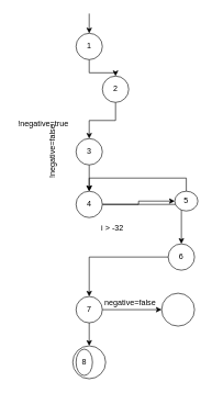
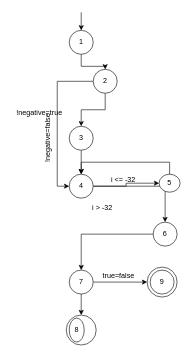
  <mxCell id="0" />
  <mxCell id="1" parent="0" />
  <mxCell id="2" value="" style="ellipse;whiteSpace=wrap;html=1;aspect=fixed;" vertex="1" parent="1"><mxGeometry x="245" y="445" width="50" height="50" as="geometry" /></mxCell>
  <mxCell id="3" value="" style="ellipse;whiteSpace=wrap;html=1;aspect=fixed;" vertex="1" parent="1"><mxGeometry x="110" y="525" width="50" height="50" as="geometry" /></mxCell>
  <mxCell id="4" style="edgeStyle=orthogonalEdgeStyle;rounded=0;orthogonalLoop=1;jettySize=auto;html=1;exitX=1;exitY=0.5;exitDx=0;exitDy=0;entryX=0;entryY=0.5;entryDx=0;entryDy=0;" edge="1" parent="1" source="6" target="2"><mxGeometry relative="1" as="geometry"><mxPoint x="185" y="470" as="targetPoint" /></mxGeometry></mxCell>
  <mxCell id="5" style="edgeStyle=orthogonalEdgeStyle;rounded=0;orthogonalLoop=1;jettySize=auto;html=1;exitX=0.5;exitY=1;exitDx=0;exitDy=0;entryX=0.5;entryY=0;entryDx=0;entryDy=0;" edge="1" parent="1" source="6" target="3"><mxGeometry relative="1" as="geometry"><mxPoint x="135" y="520" as="targetPoint" /></mxGeometry></mxCell>
  <mxCell id="6" value="7" style="ellipse;whiteSpace=wrap;html=1;aspect=fixed;" parent="1" vertex="1"><mxGeometry x="115" y="450" width="40" height="40" as="geometry" /></mxCell>
  <mxCell id="7" style="edgeStyle=orthogonalEdgeStyle;rounded=0;orthogonalLoop=1;jettySize=auto;html=1;exitX=1;exitY=0.5;exitDx=0;exitDy=0;entryX=0;entryY=0.5;entryDx=0;entryDy=0;" edge="1" parent="1" source="9" target="14"><mxGeometry relative="1" as="geometry" /></mxCell>
  <mxCell id="8" style="edgeStyle=orthogonalEdgeStyle;rounded=0;orthogonalLoop=1;jettySize=auto;html=1;entryX=0.5;entryY=0;entryDx=0;entryDy=0;" edge="1" parent="1" source="9" target="20"><mxGeometry relative="1" as="geometry" /></mxCell>
  <mxCell id="9" value="4" style="ellipse;whiteSpace=wrap;html=1;aspect=fixed;" parent="1" vertex="1"><mxGeometry x="115" y="290" width="40" height="40" as="geometry" /></mxCell>
  <mxCell id="10" style="edgeStyle=orthogonalEdgeStyle;rounded=0;orthogonalLoop=1;jettySize=auto;html=1;exitX=0.5;exitY=1;exitDx=0;exitDy=0;entryX=0.5;entryY=0;entryDx=0;entryDy=0;" parent="1" source="11" target="17" edge="1"><mxGeometry relative="1" as="geometry" /></mxCell>
  <mxCell id="11" value="1" style="ellipse;whiteSpace=wrap;html=1;aspect=fixed;" parent="1" vertex="1"><mxGeometry x="115" y="50" width="40" height="40" as="geometry" /></mxCell>
  <mxCell id="12" value="8" style="ellipse;whiteSpace=wrap;html=1;aspect=fixed;" parent="1" vertex="1"><mxGeometry x="115" y="530" width="25" height="40" as="geometry" /></mxCell>
  <mxCell id="13" style="edgeStyle=orthogonalEdgeStyle;rounded=0;orthogonalLoop=1;jettySize=auto;html=1;exitX=0.5;exitY=0;exitDx=0;exitDy=0;entryX=0.5;entryY=0;entryDx=0;entryDy=0;" edge="1" parent="1" source="14" target="9"><mxGeometry relative="1" as="geometry" /></mxCell>
  <mxCell id="14" value="5" style="ellipse;whiteSpace=wrap;html=1;aspect=fixed;" parent="1" vertex="1"><mxGeometry x="265" y="290" width="35" height="30" as="geometry" /></mxCell>
  <mxCell id="15" style="edgeStyle=orthogonalEdgeStyle;rounded=0;orthogonalLoop=1;jettySize=auto;html=1;exitX=0.5;exitY=1;exitDx=0;exitDy=0;entryX=0.5;entryY=0;entryDx=0;entryDy=0;" edge="1" parent="1" source="17" target="22"><mxGeometry relative="1" as="geometry" /></mxCell>
+ <mxCell id="16" style="edgeStyle=orthogonalEdgeStyle;rounded=0;orthogonalLoop=1;jettySize=auto;html=1;exitX=0;exitY=0.5;exitDx=0;exitDy=0;entryX=0;entryY=0.5;entryDx=0;entryDy=0;" edge="1" parent="1" source="17" target="9"><mxGeometry relative="1" as="geometry" /></mxCell>
  <mxCell id="17" value="2" style="ellipse;whiteSpace=wrap;html=1;aspect=fixed;" parent="1" vertex="1"><mxGeometry x="155" y="115" width="40" height="40" as="geometry" /></mxCell>
+ <mxCell id="18" value="9" style="ellipse;whiteSpace=wrap;html=1;aspect=fixed;" parent="1" vertex="1"><mxGeometry x="250" y="450" width="40" height="40" as="geometry" /></mxCell>
  <mxCell id="19" style="edgeStyle=orthogonalEdgeStyle;rounded=0;orthogonalLoop=1;jettySize=auto;html=1;entryX=0.5;entryY=0;entryDx=0;entryDy=0;" edge="1" parent="1" source="20" target="6"><mxGeometry relative="1" as="geometry" /></mxCell>
  <mxCell id="20" value="6" style="ellipse;whiteSpace=wrap;html=1;aspect=fixed;" parent="1" vertex="1"><mxGeometry x="255" y="370" width="40" height="40" as="geometry" /></mxCell>
  <mxCell id="21" style="edgeStyle=orthogonalEdgeStyle;rounded=0;orthogonalLoop=1;jettySize=auto;html=1;" edge="1" parent="1" source="22"><mxGeometry relative="1" as="geometry"><mxPoint x="135" y="290" as="targetPoint" /></mxGeometry></mxCell>
  <mxCell id="22" value="3" style="ellipse;whiteSpace=wrap;html=1;aspect=fixed;" parent="1" vertex="1"><mxGeometry x="115" y="210" width="40" height="40" as="geometry" /></mxCell>
  <mxCell id="23" value="!negative=true" style="text;html=1;align=center;verticalAlign=middle;resizable=0;points=[];autosize=1;" vertex="1" parent="1"><mxGeometry x="20" y="177" width="90" height="20" as="geometry" /></mxCell>
  <mxCell id="24" value="!negative=false" style="text;html=1;align=center;verticalAlign=middle;resizable=0;points=[];autosize=1;rotation=-90;" vertex="1" parent="1"><mxGeometry x="30" y="220" width="100" height="20" as="geometry" /></mxCell>
+ <mxCell id="25" value="i &amp;lt;= -32" style="text;html=1;align=center;verticalAlign=middle;resizable=0;points=[];autosize=1;" vertex="1" parent="1"><mxGeometry x="175" y="290" width="60" height="20" as="geometry" /></mxCell>
  <mxCell id="26" value="i &amp;gt; -32" style="text;html=1;align=center;verticalAlign=middle;resizable=0;points=[];autosize=1;" vertex="1" parent="1"><mxGeometry x="145" y="336" width="50" height="20" as="geometry" /></mxCell>
  <mxCell id="27" style="edgeStyle=orthogonalEdgeStyle;rounded=0;orthogonalLoop=1;jettySize=auto;html=1;entryX=0.5;entryY=0;entryDx=0;entryDy=0;" edge="1" parent="1"><mxGeometry relative="1" as="geometry"><mxPoint x="135" y="20" as="sourcePoint" /><mxPoint x="135" y="50" as="targetPoint" /></mxGeometry></mxCell>
- <mxCell id="28" value="negative=false" style="text;html=1;align=center;verticalAlign=middle;resizable=0;points=[];autosize=1;" vertex="1" parent="1"><mxGeometry x="152" y="450" width="90" height="20" as="geometry" /></mxCell>
+ <mxCell id="28" value="true=false" style="text;html=1;align=center;verticalAlign=middle;resizable=0;points=[];autosize=1;" vertex="1" parent="1"><mxGeometry x="152" y="450" width="90" height="20" as="geometry" /></mxCell>
